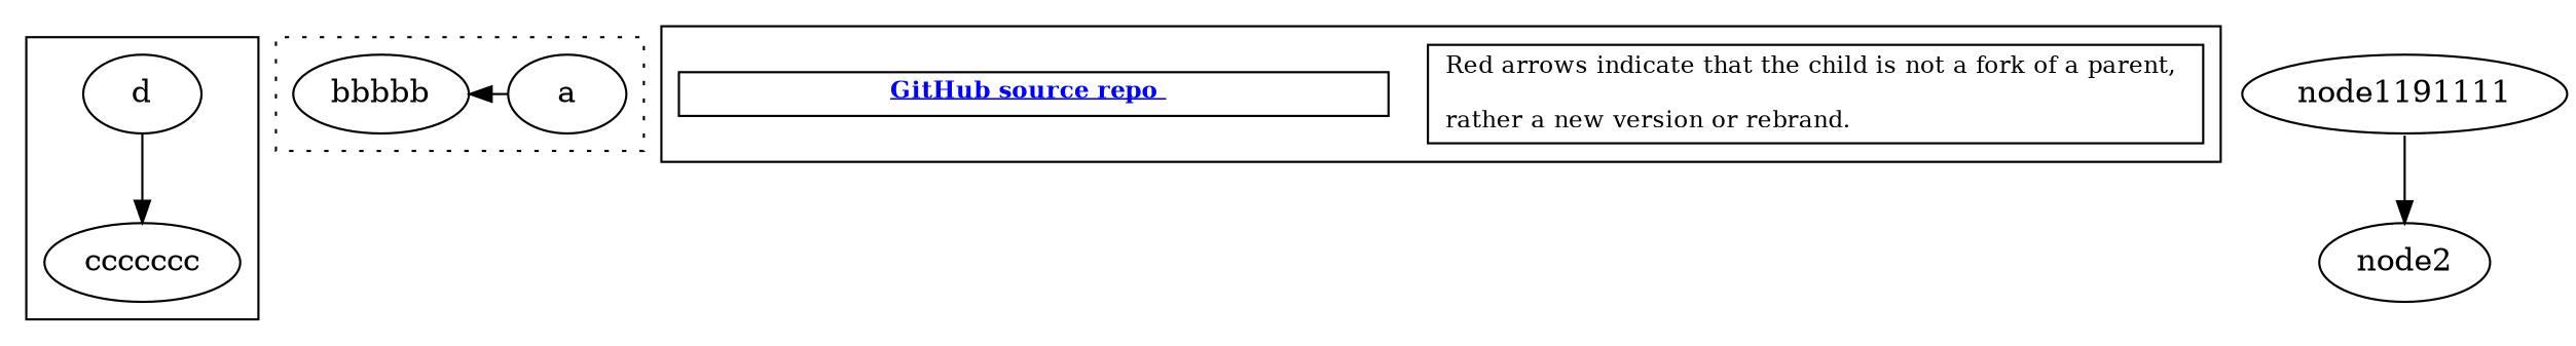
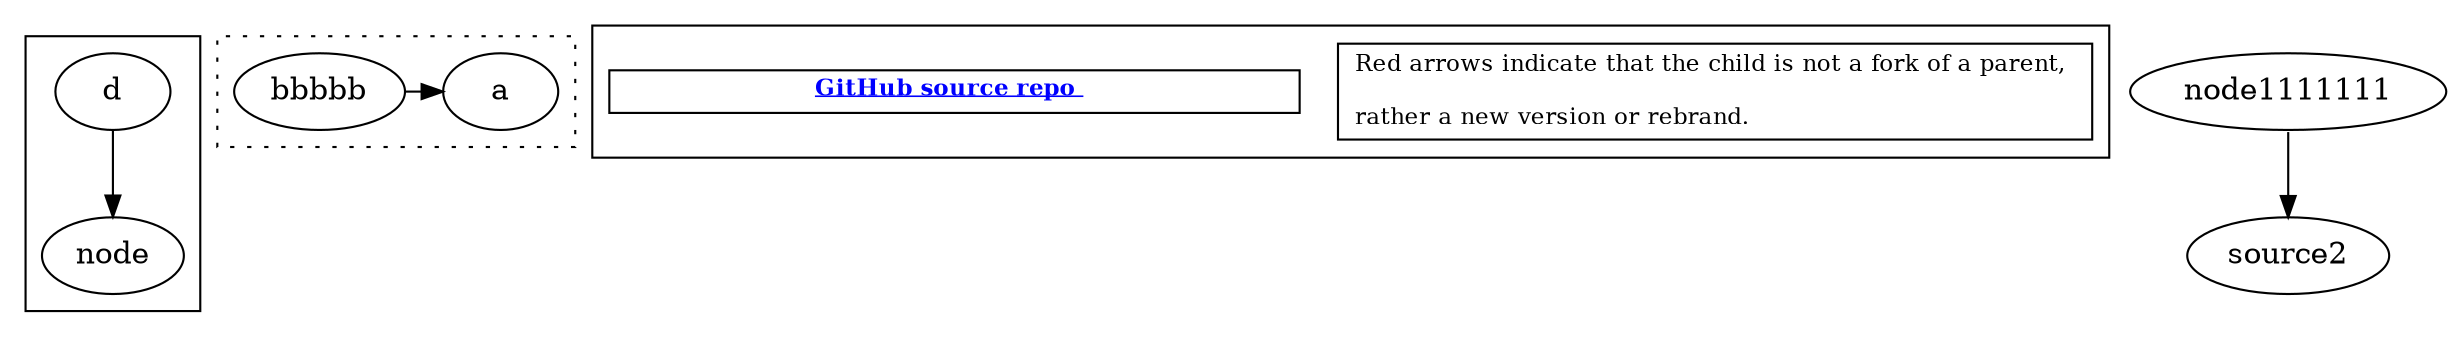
  digraph {
    rankdir=TB
-   ccccccc
+   ccccccc [label="node"]
    d
    a
    bbbbb
    n5 [constraint=false fontsize=11 height=.08 label="Red arrows indicate that the child is not a fork of a parent, \l\n		rather a new version or rebrand.\l" shape=record style=solid width=4.5]
    n6 [constraint=false fontsize=11 height=.08 label=<<b><u><font color="blue" style="font-weight: bold; text-align: left; align: left;">GitHub source repo </font></u></b> > shape=rectangle style=solid width=4.5]
-   node1111111 [label=node1191111]
-   node2
+   node1111111
+   node2 [label=source2]
    subgraph cluster_1 {
      ccccccc
      d
    }
    subgraph cluster_2 {
      style=dotted
      a
      bbbbb
    }
    subgraph cluster_3 {
      labeljust=l
      n5
      n6
    }
    d -> ccccccc
-   a -> bbbbb [constraint=false]
+   bbbbb -> a [constraint=false]
    node1111111 -> node2 [headport=n splines=ortho tailport=s]
  }
